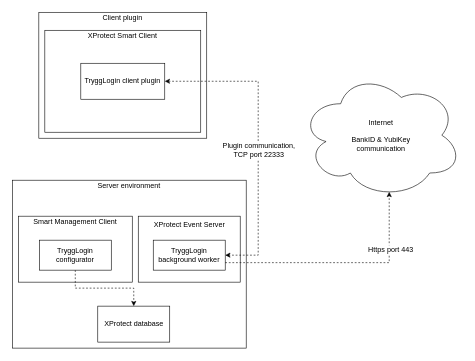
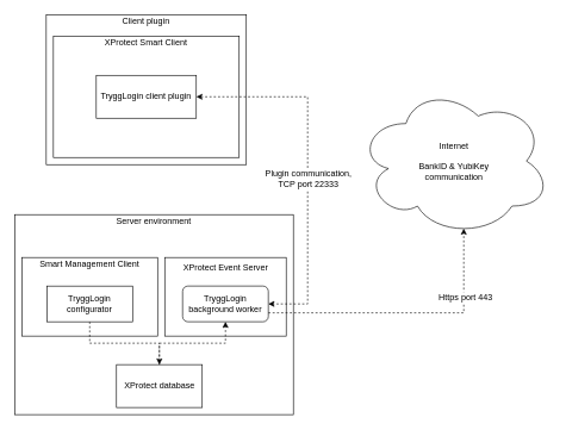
  <mxCell id="0" />
  <mxCell id="1" parent="0" />
  <mxCell id="2" value="" style="group" vertex="1" connectable="0" parent="1"><mxGeometry x="20" y="300" width="390" height="280" as="geometry" /></mxCell>
  <mxCell id="3" value="" style="group" vertex="1" connectable="0" parent="2"><mxGeometry width="390" height="280" as="geometry" /></mxCell>
  <mxCell id="4" value="" style="rounded=0;whiteSpace=wrap;html=1;" vertex="1" parent="3"><mxGeometry width="390" height="280" as="geometry" /></mxCell>
  <mxCell id="5" value="Server environment" style="text;html=1;strokeColor=none;fillColor=none;align=center;verticalAlign=middle;whiteSpace=wrap;rounded=0;" vertex="1" parent="3"><mxGeometry x="130" width="130" height="20" as="geometry" /></mxCell>
  <mxCell id="6" value="" style="rounded=0;whiteSpace=wrap;html=1;" vertex="1" parent="3"><mxGeometry x="10" y="60" width="190" height="110" as="geometry" /></mxCell>
  <mxCell id="7" value="Smart Management Client" style="text;html=1;strokeColor=none;fillColor=none;align=center;verticalAlign=middle;whiteSpace=wrap;rounded=0;" vertex="1" parent="3"><mxGeometry x="15" y="60" width="180" height="20" as="geometry" /></mxCell>
  <mxCell id="8" style="edgeStyle=orthogonalEdgeStyle;rounded=0;orthogonalLoop=1;jettySize=auto;html=1;exitX=0.5;exitY=1;exitDx=0;exitDy=0;entryX=0.5;entryY=0;entryDx=0;entryDy=0;dashed=1;" edge="1" parent="3" source="9" target="10"><mxGeometry relative="1" as="geometry" /></mxCell>
  <mxCell id="9" value="TryggLogin configurator" style="rounded=0;whiteSpace=wrap;html=1;" vertex="1" parent="3"><mxGeometry x="45" y="100" width="120" height="50" as="geometry" /></mxCell>
  <mxCell id="10" value="XProtect database" style="rounded=0;whiteSpace=wrap;html=1;" vertex="1" parent="3"><mxGeometry x="142.5" y="210" width="120" height="60" as="geometry" /></mxCell>
  <mxCell id="11" value="" style="group" vertex="1" connectable="0" parent="1"><mxGeometry x="64.21" y="20" width="280" height="210" as="geometry" /></mxCell>
  <mxCell id="12" value="" style="rounded=0;whiteSpace=wrap;html=1;" vertex="1" parent="11"><mxGeometry width="280" height="210" as="geometry" /></mxCell>
  <mxCell id="13" value="Client plugin" style="text;html=1;strokeColor=none;fillColor=none;align=center;verticalAlign=middle;whiteSpace=wrap;rounded=0;" vertex="1" parent="11"><mxGeometry x="80" width="120" height="20" as="geometry" /></mxCell>
  <mxCell id="14" value="" style="group" vertex="1" connectable="0" parent="1"><mxGeometry x="230" y="360" width="170" height="110" as="geometry" /></mxCell>
  <mxCell id="15" value="" style="rounded=0;whiteSpace=wrap;html=1;" vertex="1" parent="14"><mxGeometry width="170" height="110" as="geometry" /></mxCell>
  <mxCell id="16" value="XProtect Event Server" style="text;html=1;strokeColor=none;fillColor=none;align=center;verticalAlign=middle;whiteSpace=wrap;rounded=0;" vertex="1" parent="14"><mxGeometry x="17.5" y="5" width="135" height="20" as="geometry" /></mxCell>
- <mxCell id="17" value="TryggLogin background worker" style="rounded=0;whiteSpace=wrap;html=1;" vertex="1" parent="14"><mxGeometry x="25" y="40" width="120" height="50" as="geometry" /></mxCell>
+ <mxCell id="17" value="TryggLogin background worker" style="whiteSpace=wrap;html=1;rounded=1;" vertex="1" parent="14"><mxGeometry x="25" y="40" width="120" height="50" as="geometry" /></mxCell>
  <mxCell id="18" value="" style="group" vertex="1" connectable="0" parent="1"><mxGeometry x="74.21" y="50" width="260" height="170" as="geometry" /></mxCell>
  <mxCell id="19" value="" style="rounded=0;whiteSpace=wrap;html=1;" vertex="1" parent="18"><mxGeometry width="260" height="170" as="geometry" /></mxCell>
  <mxCell id="20" value="XProtect Smart Client" style="text;html=1;strokeColor=none;fillColor=none;align=center;verticalAlign=middle;whiteSpace=wrap;rounded=0;" vertex="1" parent="18"><mxGeometry x="60" width="140" height="20" as="geometry" /></mxCell>
  <mxCell id="21" style="edgeStyle=orthogonalEdgeStyle;rounded=0;orthogonalLoop=1;jettySize=auto;html=1;exitX=1;exitY=0.5;exitDx=0;exitDy=0;entryX=1;entryY=0.5;entryDx=0;entryDy=0;dashed=1;startArrow=classic;startFill=1;" edge="1" parent="1" source="23" target="17"><mxGeometry relative="1" as="geometry"><Array as="points"><mxPoint x="430" y="135" /><mxPoint x="430" y="425" /></Array></mxGeometry></mxCell>
  <mxCell id="22" value="Plugin communication, &lt;br&gt;TCP port 22333" style="text;html=1;align=center;verticalAlign=middle;resizable=0;points=[];labelBackgroundColor=#ffffff;" vertex="1" connectable="0" parent="21"><mxGeometry x="-0.681" y="-1" relative="1" as="geometry"><mxPoint x="76.14" y="113.76" as="offset" /></mxGeometry></mxCell>
  <mxCell id="23" value="TryggLogin client plugin" style="rounded=0;whiteSpace=wrap;html=1;" vertex="1" parent="1"><mxGeometry x="134.21" y="105" width="140" height="60" as="geometry" /></mxCell>
+ <mxCell id="24" style="edgeStyle=orthogonalEdgeStyle;rounded=0;orthogonalLoop=1;jettySize=auto;html=1;exitX=0.5;exitY=0;exitDx=0;exitDy=0;entryX=0.5;entryY=1;entryDx=0;entryDy=0;dashed=1;" edge="1" parent="1" source="10" target="17"><mxGeometry relative="1" as="geometry" /></mxCell>
  <mxCell id="25" value="Internet&lt;br&gt;&lt;br&gt;BankID &amp;amp; YubiKey&lt;br&gt;communication" style="ellipse;shape=cloud;whiteSpace=wrap;html=1;" vertex="1" parent="1"><mxGeometry x="500" y="120" width="270" height="210" as="geometry" /></mxCell>
  <mxCell id="26" style="edgeStyle=orthogonalEdgeStyle;rounded=0;orthogonalLoop=1;jettySize=auto;html=1;exitX=1;exitY=0.75;exitDx=0;exitDy=0;entryX=0.55;entryY=0.95;entryDx=0;entryDy=0;entryPerimeter=0;dashed=1;startArrow=none;startFill=0;" edge="1" parent="1" source="17" target="25"><mxGeometry relative="1" as="geometry" /></mxCell>
  <mxCell id="27" value="Https port 443" style="text;html=1;align=center;verticalAlign=middle;resizable=0;points=[];labelBackgroundColor=#ffffff;" vertex="1" connectable="0" parent="26"><mxGeometry x="0.059" y="-1" relative="1" as="geometry"><mxPoint x="68.1" y="-23.36" as="offset" /></mxGeometry></mxCell>
